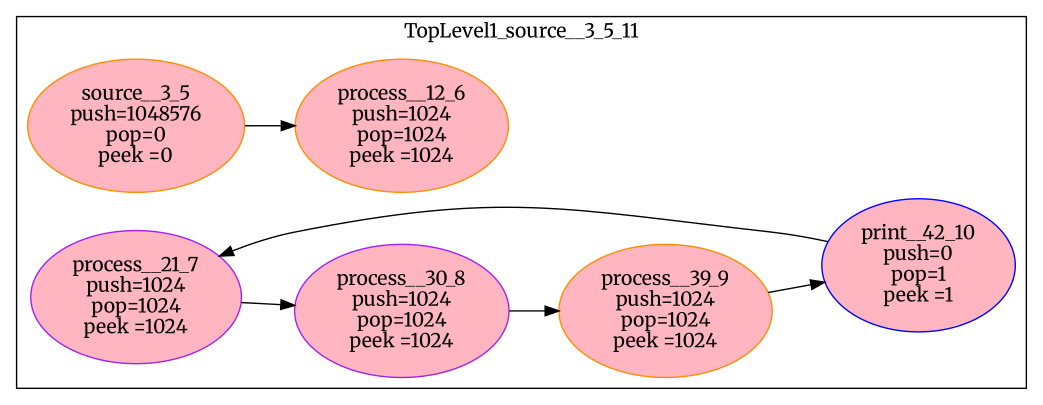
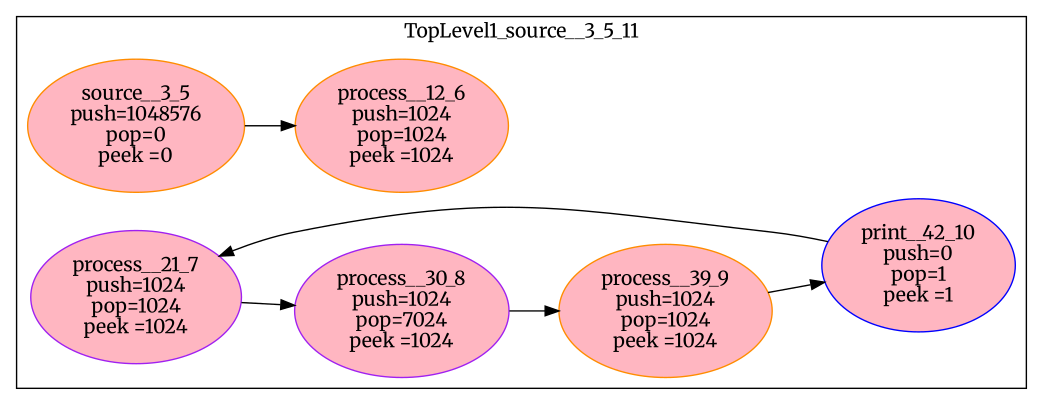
  digraph {
    fontname=Merriweather
    rankdir=LR
    node [color=darkorange fillcolor=lightpink fontname=Merriweather style=filled]
    edge [fontname=Merriweather style=solid]
    n1 [label="source__3_5\npush=1048576\npop=0\npeek =0"]
    n2 [label="process__12_6\npush=1024\npop=1024\npeek =1024"]
    n3 [color=purple label="process__21_7\npush=1024\npop=1024\npeek =1024"]
-   n4 [color=purple label="process__30_8\npush=1024\npop=1024\npeek =1024"]
+   n4 [color=purple label="process__30_8\npush=1024\npop=7024\npeek =1024"]
    n5 [label="process__39_9\npush=1024\npop=1024\npeek =1024"]
    n6 [color=blue label="print__42_10\npush=0\npop=1\npeek =1"]
    subgraph cluster_1 {
      label=TopLevel1_source__3_5_11
      n1
      n2
      n3
      n4
      n5
      n6
    }
    n1 -> n2
    n3 -> n4
    n4 -> n5
    n5 -> n6
    n6 -> n3
  }
